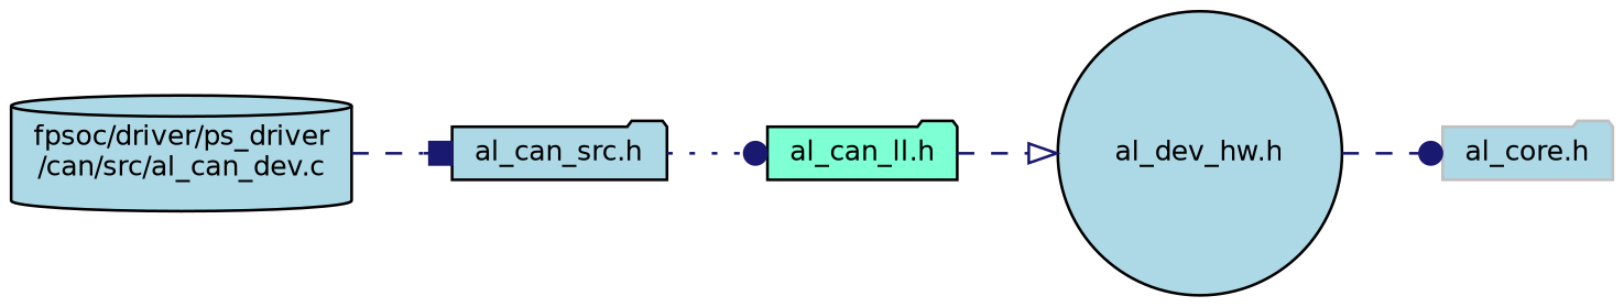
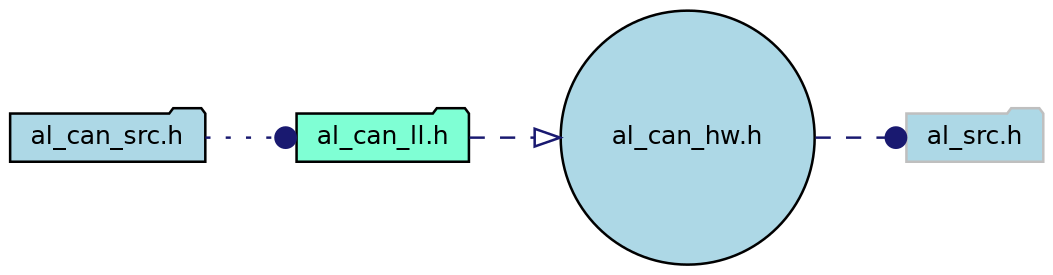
  digraph {
    rankdir=LR
    node [color=black fillcolor=lightblue fontname=Helvetica fontsize=10 shape=folder style=filled]
    edge [arrowhead=dot color=midnightblue fontname=Helvetica fontsize=10 labelfontname=Helvetica labelfontsize=10 style=dashed]
-   n1 [fontcolor=black height=0.2 label="fpsoc/driver/ps_driver\l/can/src/al_can_dev.c" shape=cylinder width=0.4]
    n2 [height=0.2 label="al_can_src.h" width=0.4]
    n3 [fillcolor=aquamarine height=0.2 label="al_can_ll.h" width=0.4]
-   n4 [height=0.2 label="al_dev_hw.h" shape=circle width=0.4]
-   n5 [color=grey75 height=0.2 label="al_core.h" width=0.4]
-   n1 -> n2 [arrowhead=box]
+   n4 [height=0.2 label="al_can_hw.h" shape=circle width=0.4]
+   n5 [color=grey75 height=0.2 label="al_src.h" width=0.4]
    n2 -> n3 [style=dotted]
    n3 -> n4 [arrowhead=onormal]
    n4 -> n5
  }
